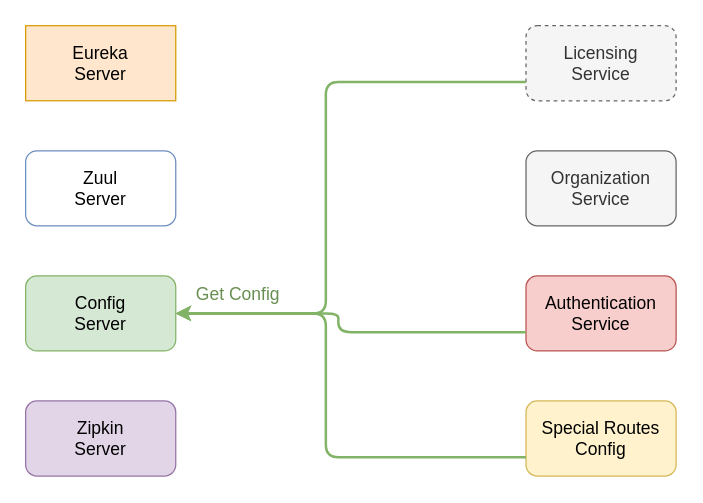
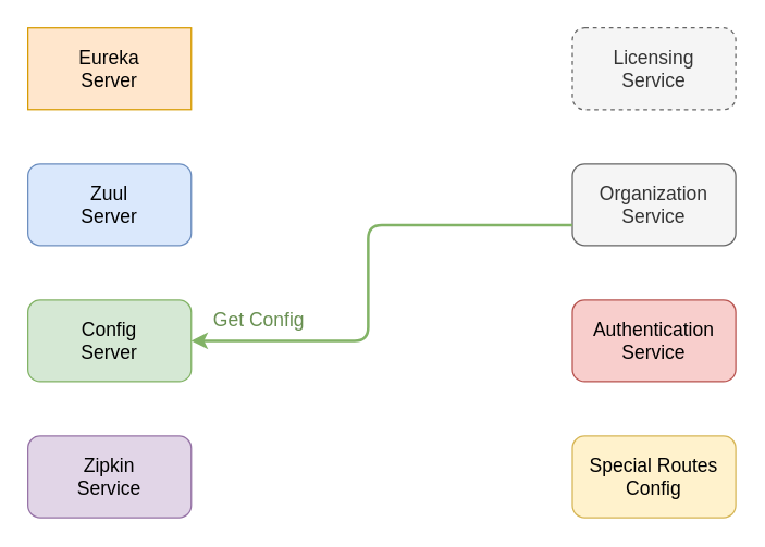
  <mxCell id="0" />
  <mxCell id="1" parent="0" />
  <mxCell id="2" value="&lt;font style=&quot;font-size: 14px&quot;&gt;Eureka&lt;br&gt;Server&lt;/font&gt;&lt;br&gt;" style="whiteSpace=wrap;html=1;fillColor=#ffe6cc;strokeColor=#d79b00;rounded=0;" parent="1" vertex="1"><mxGeometry x="20" y="20" width="120" height="60" as="geometry" /></mxCell>
- <mxCell id="3" value="&lt;span style=&quot;font-size: 14px&quot;&gt;Zuul&lt;br&gt;Server&lt;br&gt;&lt;/span&gt;" style="rounded=1;whiteSpace=wrap;html=1;fillColor=#ffffff;strokeColor=#6c8ebf;" parent="1" vertex="1"><mxGeometry x="20" y="120" width="120" height="60" as="geometry" /></mxCell>
+ <mxCell id="3" value="&lt;span style=&quot;font-size: 14px&quot;&gt;Zuul&lt;br&gt;Server&lt;br&gt;&lt;/span&gt;" style="rounded=1;whiteSpace=wrap;html=1;fillColor=#dae8fc;strokeColor=#6c8ebf;" parent="1" vertex="1"><mxGeometry x="20" y="120" width="120" height="60" as="geometry" /></mxCell>
  <mxCell id="4" value="&lt;span style=&quot;font-size: 14px&quot;&gt;Config&lt;br&gt;Server&lt;br&gt;&lt;/span&gt;" style="rounded=1;whiteSpace=wrap;html=1;fillColor=#d5e8d4;strokeColor=#82b366;" parent="1" vertex="1"><mxGeometry x="20" y="220" width="120" height="60" as="geometry" /></mxCell>
- <mxCell id="5" value="&lt;span style=&quot;font-size: 14px&quot;&gt;Zipkin&lt;br&gt;Server&lt;br&gt;&lt;/span&gt;" style="rounded=1;whiteSpace=wrap;html=1;fillColor=#e1d5e7;strokeColor=#9673a6;" parent="1" vertex="1"><mxGeometry x="20" y="320" width="120" height="60" as="geometry" /></mxCell>
+ <mxCell id="5" value="&lt;span style=&quot;font-size: 14px&quot;&gt;Zipkin&lt;br&gt;Service&lt;br&gt;&lt;/span&gt;" style="rounded=1;whiteSpace=wrap;html=1;fillColor=#e1d5e7;strokeColor=#9673a6;" parent="1" vertex="1"><mxGeometry x="20" y="320" width="120" height="60" as="geometry" /></mxCell>
  <mxCell id="6" value="&lt;font style=&quot;font-size: 14px&quot;&gt;Licensing&lt;br&gt;Service&lt;/font&gt;&lt;br&gt;" style="rounded=1;whiteSpace=wrap;html=1;fillColor=#f5f5f5;strokeColor=#666666;fontColor=#333333;dashed=1;" parent="1" vertex="1"><mxGeometry x="420" y="20" width="120" height="60" as="geometry" /></mxCell>
  <mxCell id="7" value="&lt;span style=&quot;font-size: 14px&quot;&gt;Organization&lt;br&gt;Service&lt;br&gt;&lt;/span&gt;" style="rounded=1;whiteSpace=wrap;html=1;fillColor=#f5f5f5;strokeColor=#666666;fontColor=#333333;" parent="1" vertex="1"><mxGeometry x="420" y="120" width="120" height="60" as="geometry" /></mxCell>
  <mxCell id="8" value="&lt;span style=&quot;font-size: 14px&quot;&gt;Authentication&lt;br&gt;Service&lt;br&gt;&lt;/span&gt;" style="rounded=1;whiteSpace=wrap;html=1;fillColor=#f8cecc;strokeColor=#b85450;" parent="1" vertex="1"><mxGeometry x="420" y="220" width="120" height="60" as="geometry" /></mxCell>
  <mxCell id="9" value="&lt;span style=&quot;font-size: 14px&quot;&gt;Special Routes&lt;br&gt;Config&lt;br&gt;&lt;/span&gt;" style="rounded=1;whiteSpace=wrap;html=1;fillColor=#fff2cc;strokeColor=#d6b656;" parent="1" vertex="1"><mxGeometry x="420" y="320" width="120" height="60" as="geometry" /></mxCell>
- <mxCell id="10" value="" style="endArrow=classic;html=1;exitX=0;exitY=0.75;exitDx=0;exitDy=0;fillColor=#d5e8d4;strokeColor=#82b366;strokeWidth=2;entryX=0;entryY=1;entryDx=0;entryDy=0;entryPerimeter=0;" parent="1" source="6" target="14" edge="1"><mxGeometry width="50" height="50" relative="1" as="geometry"><mxPoint x="430" y="60" as="sourcePoint" /><mxPoint x="260" y="-30" as="targetPoint" /><Array as="points"><mxPoint x="260" y="65" /><mxPoint x="260" y="250" /></Array></mxGeometry></mxCell>
- <mxCell id="12" value="" style="endArrow=classic;html=1;fillColor=#d5e8d4;strokeColor=#82b366;strokeWidth=2;exitX=0;exitY=0.75;exitDx=0;exitDy=0;entryX=1;entryY=0.5;entryDx=0;entryDy=0;" parent="1" source="9" target="4" edge="1"><mxGeometry width="50" height="50" relative="1" as="geometry"><mxPoint x="140" y="250" as="sourcePoint" /><mxPoint x="230" y="460" as="targetPoint" /><Array as="points"><mxPoint x="260" y="365" /><mxPoint x="260" y="250" /></Array></mxGeometry></mxCell>
- <mxCell id="13" value="" style="endArrow=classic;html=1;exitX=0;exitY=0.75;exitDx=0;exitDy=0;fillColor=#d5e8d4;strokeColor=#82b366;strokeWidth=2;entryX=1;entryY=0.5;entryDx=0;entryDy=0;" parent="1" source="8" target="4" edge="1"><mxGeometry width="50" height="50" relative="1" as="geometry"><mxPoint x="220" y="460" as="sourcePoint" /><mxPoint x="180" y="440" as="targetPoint" /><Array as="points"><mxPoint x="270" y="265" /><mxPoint x="270" y="250" /></Array></mxGeometry></mxCell>
+ <mxCell id="11" value="" style="endArrow=classic;html=1;exitX=0;exitY=0.75;exitDx=0;exitDy=0;fillColor=#d5e8d4;strokeColor=#82b366;strokeWidth=2;entryX=1;entryY=0.5;entryDx=0;entryDy=0;" parent="1" source="7" target="4" edge="1"><mxGeometry width="50" height="50" relative="1" as="geometry"><mxPoint x="210" y="310" as="sourcePoint" /><mxPoint x="180" y="340" as="targetPoint" /><Array as="points"><mxPoint x="270" y="165" /><mxPoint x="270" y="250" /></Array></mxGeometry></mxCell>
  <mxCell id="14" value="&lt;span style=&quot;font-size: 14px&quot;&gt;&lt;font color=&quot;#688f51&quot;&gt;Get Config&lt;/font&gt;&lt;/span&gt;" style="text;html=1;strokeColor=none;fillColor=none;align=center;verticalAlign=middle;whiteSpace=wrap;rounded=0;" parent="1" vertex="1"><mxGeometry x="140" y="220" width="100" height="30" as="geometry" /></mxCell>
